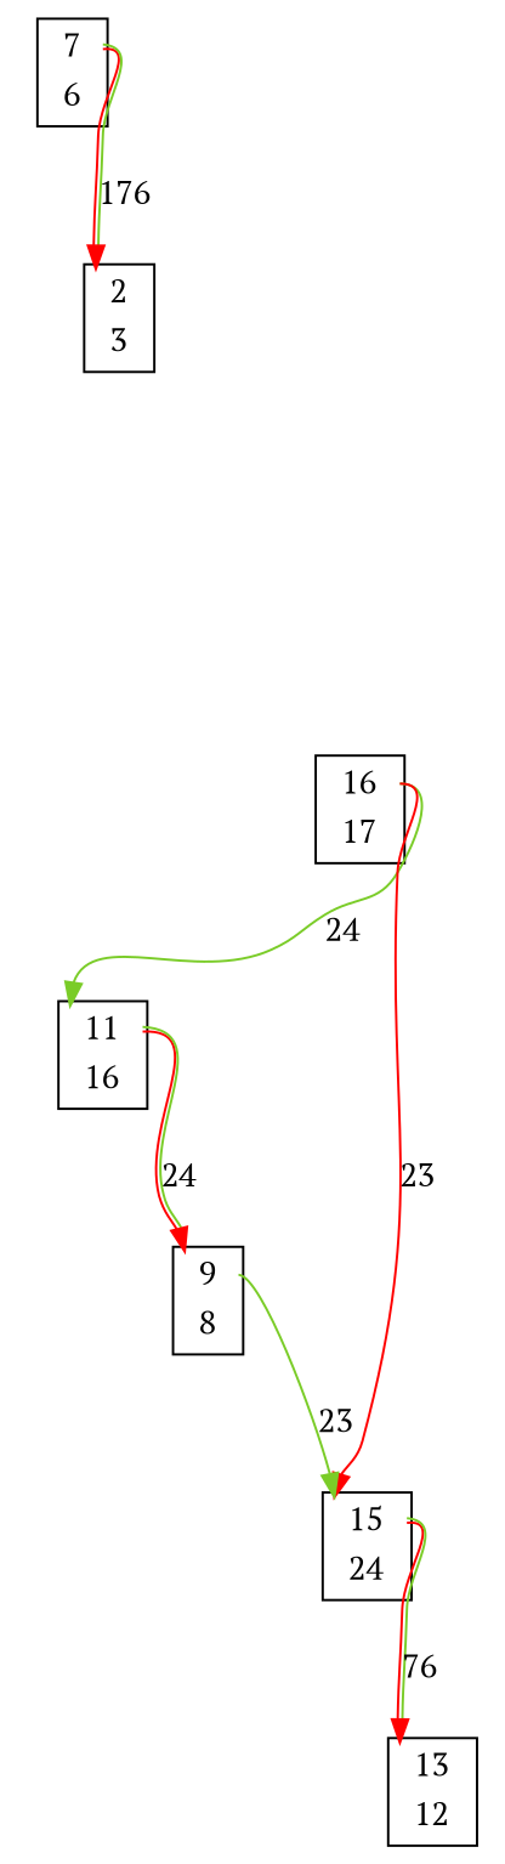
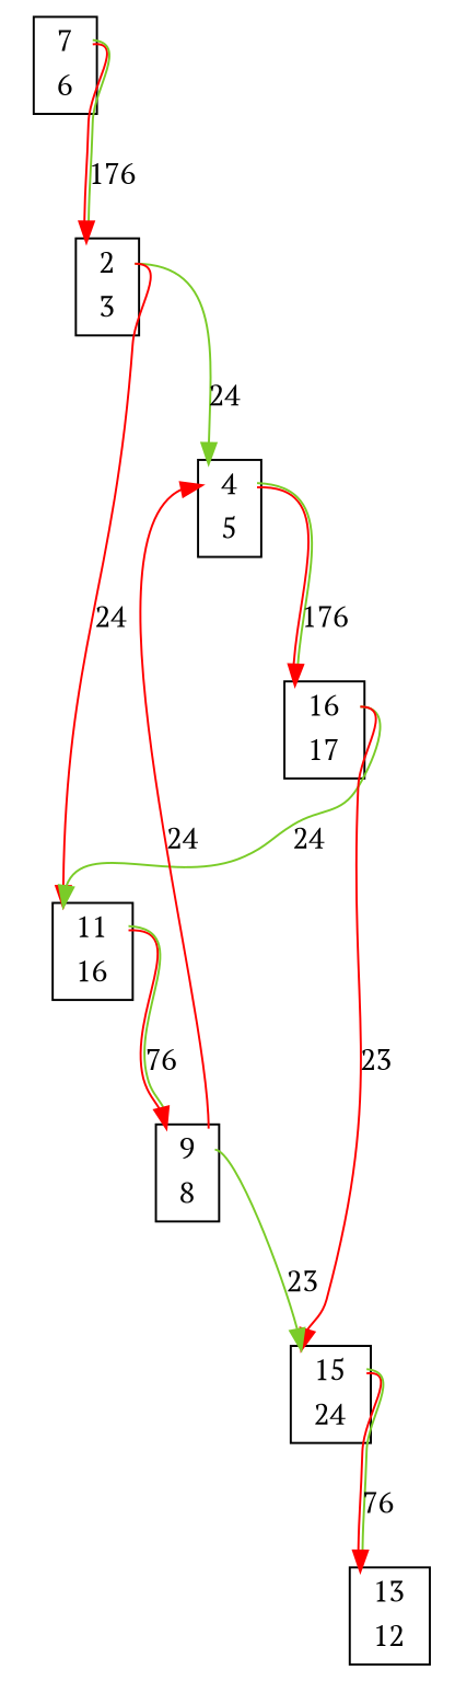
  digraph {
    fontname="PT Serif"
    node [color=black fillcolor=white fontname="PT Serif" shape=plaintext style=filled]
    edge [color="0 1 1:0.250 0.800 0.800" fontname="PT Serif" headport=port_0x7f273b406940_in tailport=port_0x7f2736c160a0_out]
    n1 [label=<<TABLE bgcolor = "white"> <TR><TD BORDER = "0" PORT = "port_0x7f2736c160a0_in"></TD><TD BORDER = "0" PORT = "port_">2</TD><TD BORDER = "0" PORT = "port_0x7f2736c160a0_out"></TD></TR> <TR><TD BORDER = "0" PORT = "port_0x7f276bc160d0_out"></TD><TD BORDER = "0" PORT = "port_">3</TD><TD BORDER = "0" PORT = "port_0x7f276bc160d0_in"></TD></TR> </TABLE>>]
+   n2 [label=<<TABLE bgcolor = "white"> <TR><TD BORDER = "0" PORT = "port_0x7f273b406940_in"></TD><TD BORDER = "0" PORT = "port_">4</TD><TD BORDER = "0" PORT = "port_0x7f273b406940_out"></TD></TR> <TR><TD BORDER = "0" PORT = "port_0x7f273b4063a0_out"></TD><TD BORDER = "0" PORT = "port_">5</TD><TD BORDER = "0" PORT = "port_0x7f273b4063a0_in"></TD></TR> </TABLE>>]
    n3 [label=<<TABLE bgcolor = "white"> <TR><TD BORDER = "0" PORT = "port_0x7f273b406250_in"></TD><TD BORDER = "0" PORT = "port_">11</TD><TD BORDER = "0" PORT = "port_0x7f273b406250_out"></TD></TR> <TR><TD BORDER = "0" PORT = "port_0x7f273b406df0_out"></TD><TD BORDER = "0" PORT = "port_">16</TD><TD BORDER = "0" PORT = "port_0x7f273b406df0_in"></TD></TR> </TABLE>>]
    n4 [label=<<TABLE bgcolor = "white"> <TR><TD BORDER = "0" PORT = "port_0x7f276bc160a0_in"></TD><TD BORDER = "0" PORT = "port_">16</TD><TD BORDER = "0" PORT = "port_0x7f276bc160a0_out"></TD></TR> <TR><TD BORDER = "0" PORT = "port_0x7f273b4064c0_out"></TD><TD BORDER = "0" PORT = "port_">17</TD><TD BORDER = "0" PORT = "port_0x7f273b4064c0_in"></TD></TR> </TABLE>>]
    n5 [label=<<TABLE bgcolor = "white"> <TR><TD BORDER = "0" PORT = "port_0x7f276b8161c0_in"></TD><TD BORDER = "0" PORT = "port_">9</TD><TD BORDER = "0" PORT = "port_0x7f276b8161c0_out"></TD></TR> <TR><TD BORDER = "0" PORT = "port_0x7f273b406040_out"></TD><TD BORDER = "0" PORT = "port_">8</TD><TD BORDER = "0" PORT = "port_0x7f273b406040_in"></TD></TR> </TABLE>>]
    n6 [label=<<TABLE bgcolor = "white"> <TR><TD BORDER = "0" PORT = "port_0x7f276b816040_in"></TD><TD BORDER = "0" PORT = "port_">15</TD><TD BORDER = "0" PORT = "port_0x7f276b816040_out"></TD></TR> <TR><TD BORDER = "0" PORT = "port_0x7f273b406880_out"></TD><TD BORDER = "0" PORT = "port_">24</TD><TD BORDER = "0" PORT = "port_0x7f273b406880_in"></TD></TR> </TABLE>>]
    n7 [label=<<TABLE bgcolor = "white"> <TR><TD BORDER = "0" PORT = "port_0x7f276b816130_in"></TD><TD BORDER = "0" PORT = "port_">7</TD><TD BORDER = "0" PORT = "port_0x7f276b816130_out"></TD></TR> <TR><TD BORDER = "0" PORT = "port_0x7f273b406130_out"></TD><TD BORDER = "0" PORT = "port_">6</TD><TD BORDER = "0" PORT = "port_0x7f273b406130_in"></TD></TR> </TABLE>>]
    n8 [label=<<TABLE bgcolor = "white"> <TR><TD BORDER = "0" PORT = "port_0x7f276bc16160_in"></TD><TD BORDER = "0" PORT = "port_">13</TD><TD BORDER = "0" PORT = "port_0x7f276bc16160_out"></TD></TR> <TR><TD BORDER = "0" PORT = "port_0x7f27370170a0_out"></TD><TD BORDER = "0" PORT = "port_">12</TD><TD BORDER = "0" PORT = "port_0x7f27370170a0_in"></TD></TR> </TABLE>>]
-   n3 -> n5 [headport=port_0x7f276b8161c0_in label=24 tailport=port_0x7f273b406250_out]
+   n1 -> n2 [color="0.250 0.800 0.800" label=24]
+   n1 -> n3 [color="0 1 1" headport=port_0x7f273b406250_in label=24]
+   n2 -> n4 [headport=port_0x7f276bc160a0_in label=176 tailport=port_0x7f273b406940_out]
+   n3 -> n5 [headport=port_0x7f276b8161c0_in label=76 tailport=port_0x7f273b406250_out]
    n4 -> n3 [color="0.250 0.800 0.800" headport=port_0x7f273b406250_in label=24 tailport=port_0x7f276bc160a0_out]
    n4 -> n6 [color="0 1 1" headport=port_0x7f276b816040_in label=23 tailport=port_0x7f276bc160a0_out]
+   n5 -> n2 [color="0 1 1" label=24 tailport=port_0x7f276b8161c0_out]
    n5 -> n6 [color="0.250 0.800 0.800" headport=port_0x7f276b816040_in label=23 tailport=port_0x7f276b8161c0_out]
    n6 -> n8 [headport=port_0x7f276bc16160_in label=76 tailport=port_0x7f276b816040_out]
    n7 -> n1 [headport=port_0x7f2736c160a0_in label=176 tailport=port_0x7f276b816130_out]
  }
